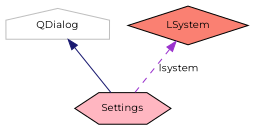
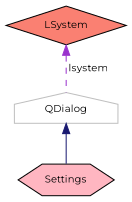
  digraph {
    fontname=Montserrat
    node [color=black fontname=Montserrat fontsize=10 style=filled]
    edge [dir=back fontname=Montserrat fontsize=10 labelfontname=Helvetica labelfontsize=10]
    n1 [fillcolor=lightpink fontcolor=black height=0.2 label=Settings shape=hexagon width=0.4]
    n2 [color=grey75 fillcolor=white height=0.2 label=QDialog shape=house width=0.4]
    n3 [fillcolor=salmon height=0.2 label=LSystem shape=diamond width=0.4]
    n2 -> n1 [color=midnightblue style=solid]
-   n3 -> n1 [color=darkorchid3 label=" lsystem" style=dashed]
+   n3 -> n2 [color=darkorchid3 label=" lsystem" style=dashed]
  }
